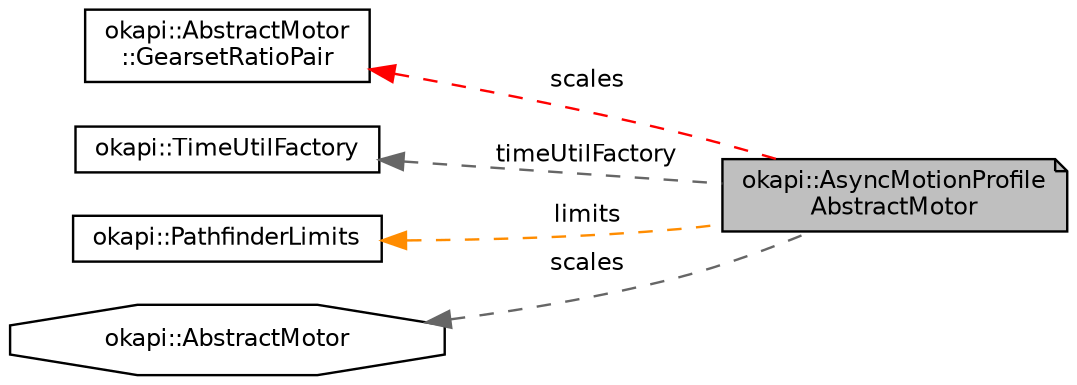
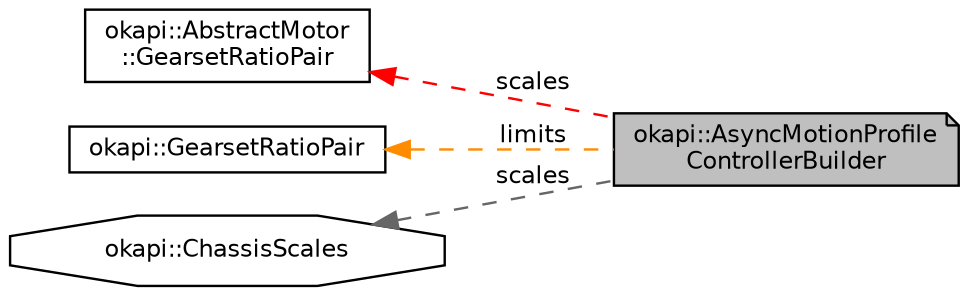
  digraph {
    rankdir=LR
    node [color=black fillcolor=white fontname=Helvetica fontsize=10 shape=box style=filled]
    edge [color=gray40 dir=back fontname=Helvetica fontsize=10 labelfontname=Helvetica labelfontsize=10 style=dashed]
-   n1 [fillcolor=grey75 fontcolor=black height=0.2 label="okapi::AsyncMotionProfile\lAbstractMotor" shape=note width=0.4]
+   n1 [fillcolor=grey75 fontcolor=black height=0.2 label="okapi::AsyncMotionProfile\lControllerBuilder" shape=note width=0.4]
    n2 [height=0.2 label="okapi::AbstractMotor\l::GearsetRatioPair" width=0.4]
-   n3 [height=0.2 label="okapi::TimeUtilFactory" width=0.4]
-   n4 [height=0.2 label="okapi::PathfinderLimits" width=0.4]
-   n5 [height=0.2 label="okapi::AbstractMotor" shape=octagon width=0.4]
+   n4 [height=0.2 label="okapi::GearsetRatioPair" width=0.4]
+   n5 [height=0.2 label="okapi::ChassisScales" shape=octagon width=0.4]
    n2 -> n1 [color=red label=" scales"]
-   n3 -> n1 [label=" timeUtilFactory"]
    n4 -> n1 [color=darkorange label=" limits"]
    n5 -> n1 [label=" scales"]
  }
